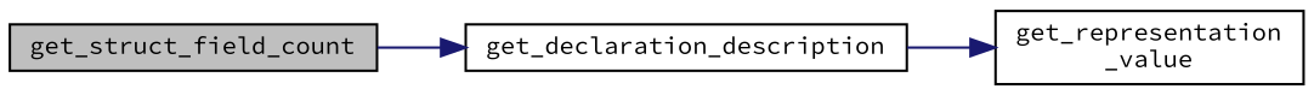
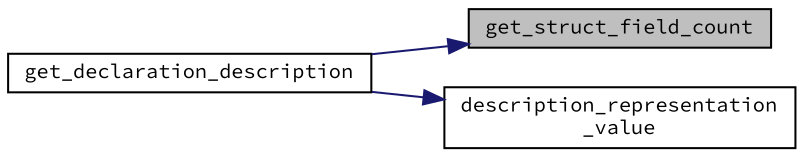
  digraph {
    fontname="Source Code Pro"
    rankdir=LR
    node [color=black fillcolor=white fontname="Source Code Pro" fontsize=10 shape=record style=filled]
    edge [color=midnightblue fontname="Source Code Pro" fontsize=10 labelfontname=Helvetica labelfontsize=10 style=solid]
    n1 [fillcolor=grey75 fontcolor=black height=0.2 label=get_struct_field_count width=0.4]
    n2 [height=0.2 label=get_declaration_description width=0.4]
-   n3 [height=0.2 label="get_representation\l_value" width=0.4]
-   n1 -> n2
+   n3 [height=0.2 label="description_representation\l_value" width=0.4]
+   n2 -> n1
    n2 -> n3
  }
